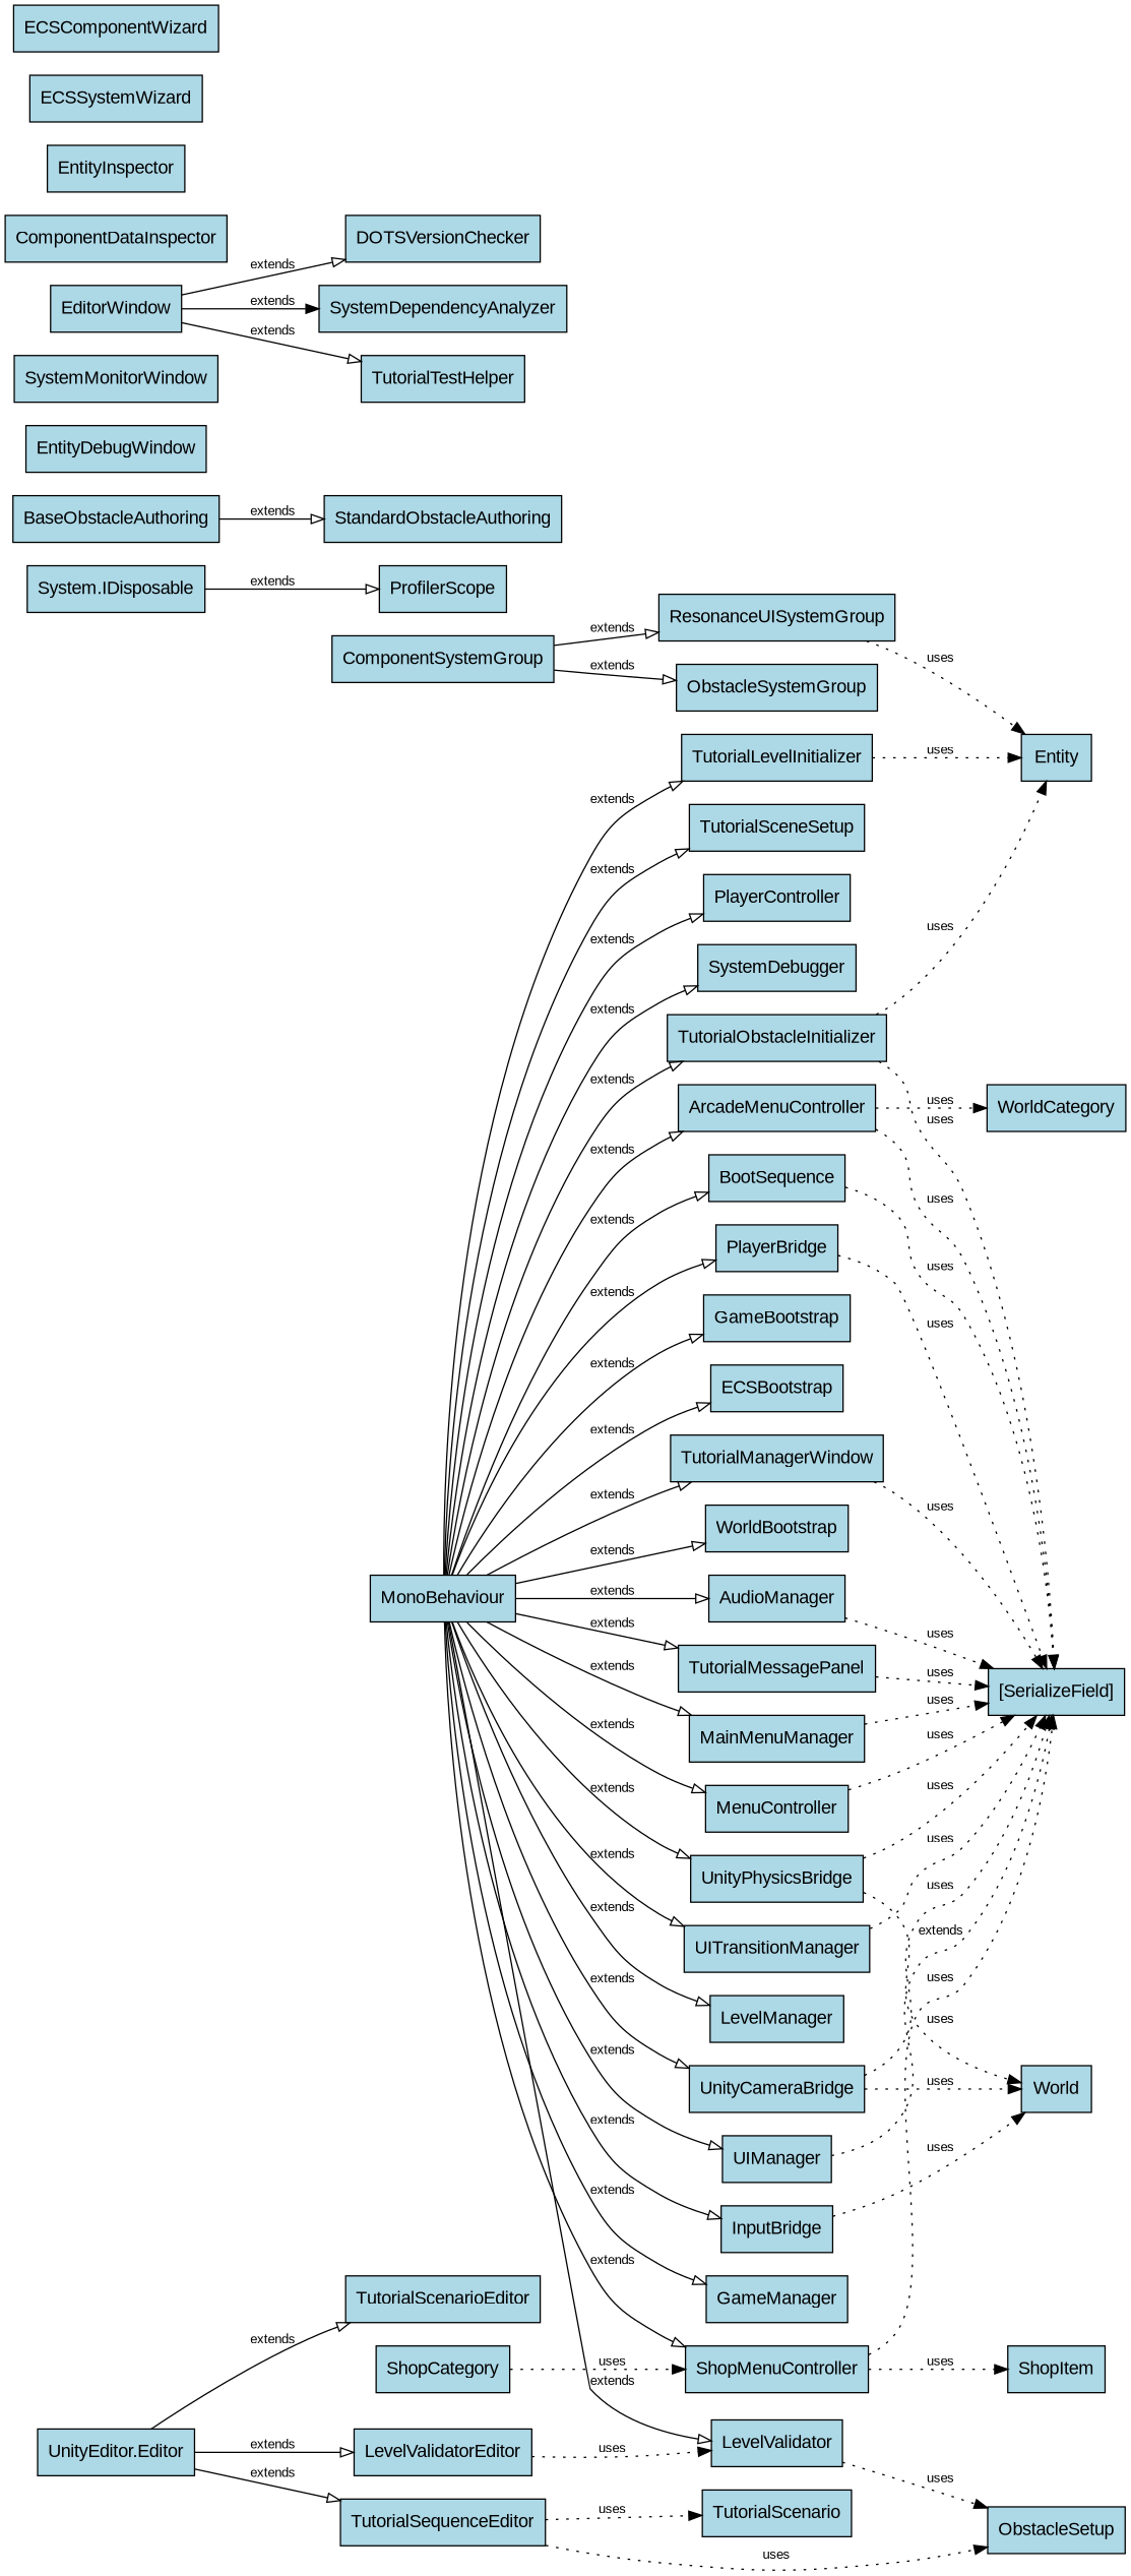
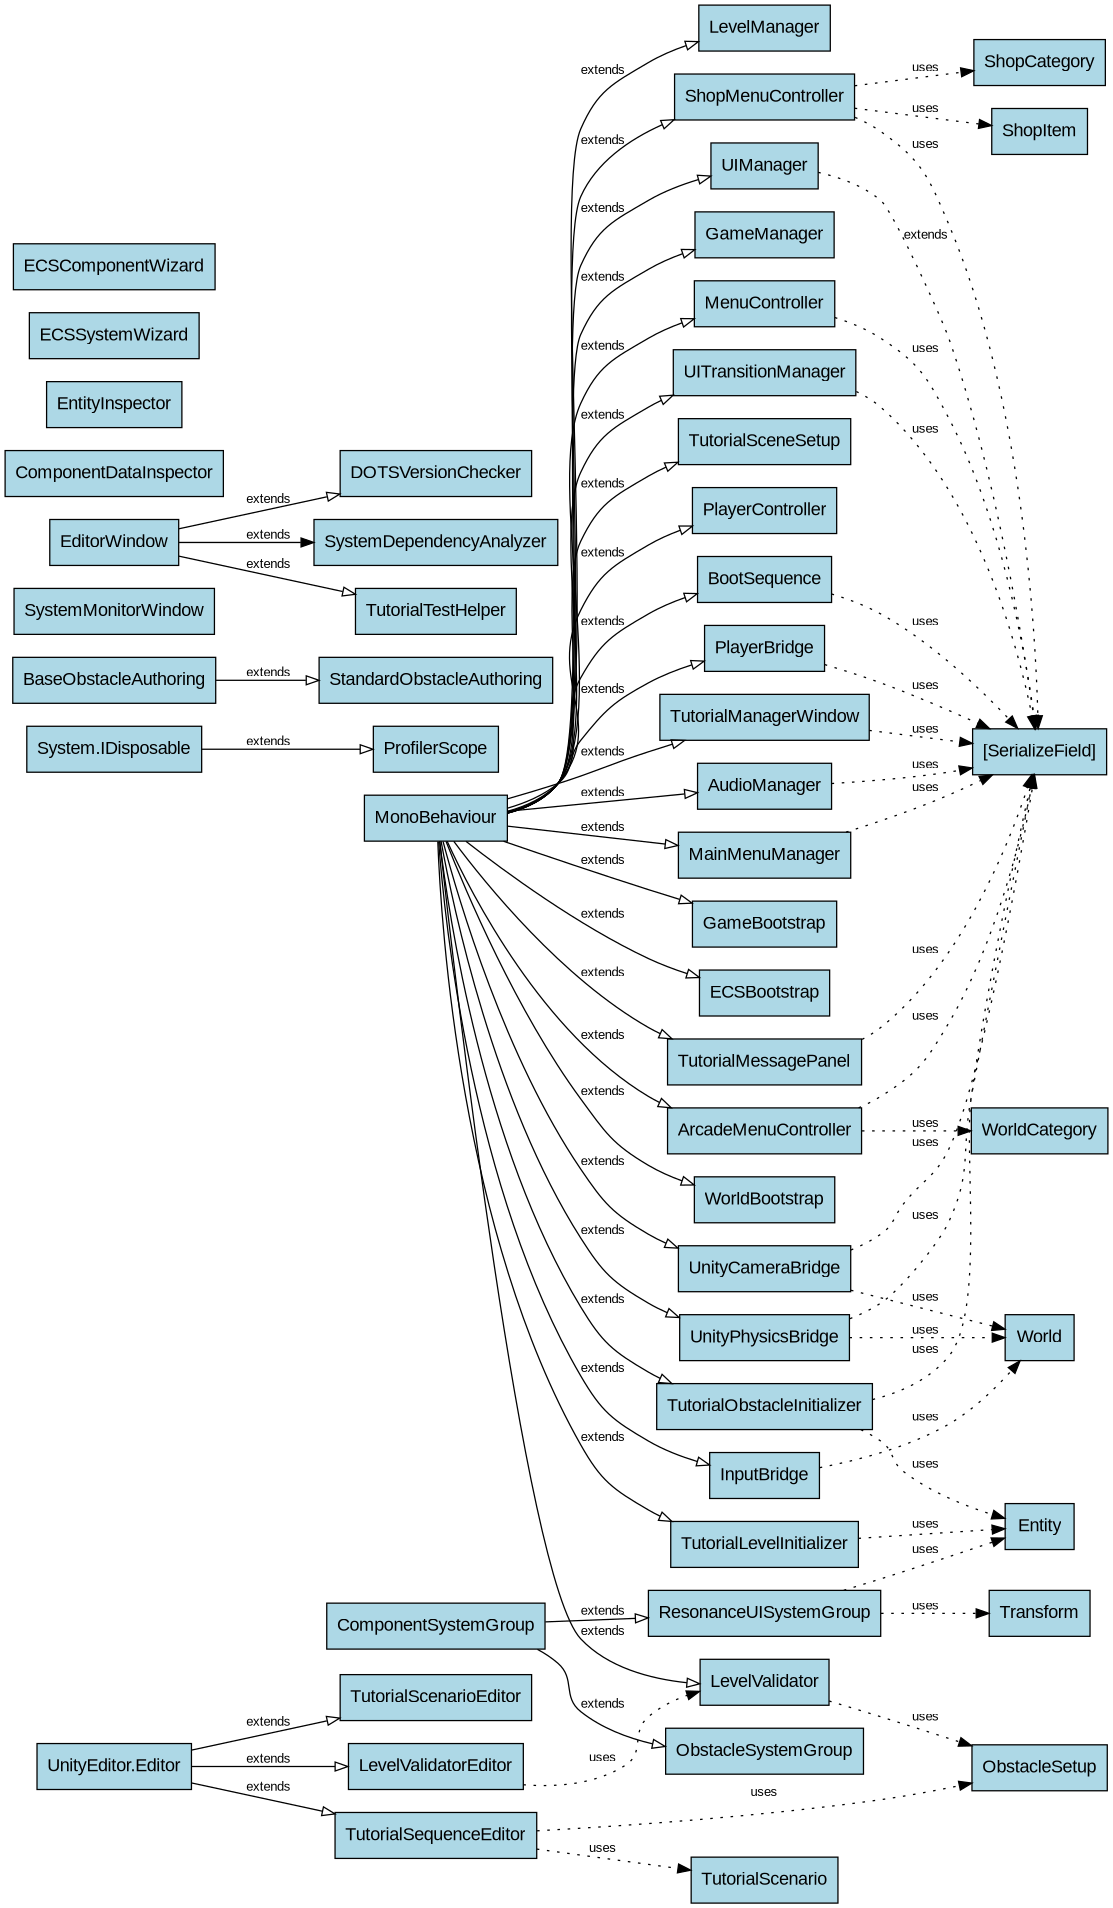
  digraph {
    rankdir=LR
    node [fillcolor=lightblue fontname=Arial shape=box style=filled]
    edge [fontname=Arial fontsize=10 style=solid arrowhead=empty]
    ShopMenuController
    ShopCategory
    ShopItem
    "[SerializeField]"
    MonoBehaviour
    TutorialMessagePanel
    ArcadeMenuController
    MenuController
    UITransitionManager
    GameBootstrap
    ECSBootstrap
    TutorialObstacleInitializer
    WorldBootstrap
    BootSequence
    UnityCameraBridge
    UnityPhysicsBridge
    InputBridge
    PlayerBridge
    LevelManager
    AudioManager
    MainMenuManager
    UIManager
    GameManager
    TutorialManagerWindow
    TutorialLevelInitializer
    TutorialSceneSetup
    LevelValidator
    PlayerController
-   SystemDebugger
    WorldCategory
    Entity
    World
    ObstacleSetup
    "System.IDisposable"
    ProfilerScope
    ResonanceUISystemGroup
+   Transform
    ComponentSystemGroup
    ObstacleSystemGroup
    BaseObstacleAuthoring
    StandardObstacleAuthoring
    "UnityEditor.Editor"
    TutorialScenarioEditor
    TutorialSequenceEditor
    LevelValidatorEditor
    TutorialScenario
-   EntityDebugWindow
    SystemMonitorWindow
    EditorWindow
    DOTSVersionChecker
    SystemDependencyAnalyzer
    TutorialTestHelper
    ComponentDataInspector
    EntityInspector
    ECSSystemWizard
    ECSComponentWizard
-   ShopCategory -> ShopMenuController [label=uses style=dotted arrowhead=""]
+   ShopMenuController -> ShopCategory [label=uses style=dotted arrowhead=""]
    ShopMenuController -> ShopItem [label=uses style=dotted arrowhead=""]
    ShopMenuController -> "[SerializeField]" [label=uses style=dotted arrowhead=""]
    MonoBehaviour -> ShopMenuController [label=extends]
    MonoBehaviour -> TutorialMessagePanel [label=extends]
    MonoBehaviour -> ArcadeMenuController [label=extends]
    MonoBehaviour -> MenuController [label=extends]
    MonoBehaviour -> UITransitionManager [label=extends]
    MonoBehaviour -> GameBootstrap [label=extends]
    MonoBehaviour -> ECSBootstrap [label=extends]
    MonoBehaviour -> TutorialObstacleInitializer [label=extends]
    MonoBehaviour -> WorldBootstrap [label=extends]
    MonoBehaviour -> BootSequence [label=extends]
    MonoBehaviour -> UnityCameraBridge [label=extends]
    MonoBehaviour -> UnityPhysicsBridge [label=extends]
    MonoBehaviour -> InputBridge [label=extends]
    MonoBehaviour -> PlayerBridge [label=extends]
    MonoBehaviour -> LevelManager [label=extends]
    MonoBehaviour -> AudioManager [label=extends]
    MonoBehaviour -> MainMenuManager [label=extends]
    MonoBehaviour -> UIManager [label=extends]
    MonoBehaviour -> GameManager [label=extends]
    MonoBehaviour -> TutorialManagerWindow [label=extends]
    MonoBehaviour -> TutorialLevelInitializer [label=extends]
    MonoBehaviour -> TutorialSceneSetup [label=extends]
    MonoBehaviour -> LevelValidator [label=extends]
    MonoBehaviour -> PlayerController [label=extends]
-   MonoBehaviour -> SystemDebugger [label=extends]
    TutorialMessagePanel -> "[SerializeField]" [label=uses style=dotted arrowhead=""]
    ArcadeMenuController -> "[SerializeField]" [label=uses style=dotted arrowhead=""]
    ArcadeMenuController -> WorldCategory [label=uses style=dotted arrowhead=""]
    MenuController -> "[SerializeField]" [label=uses style=dotted arrowhead=""]
    UITransitionManager -> "[SerializeField]" [label=uses style=dotted arrowhead=""]
    TutorialObstacleInitializer -> "[SerializeField]" [label=uses style=dotted arrowhead=""]
    TutorialObstacleInitializer -> Entity [label=uses style=dotted arrowhead=""]
    BootSequence -> "[SerializeField]" [label=uses style=dotted arrowhead=""]
    UnityCameraBridge -> "[SerializeField]" [label=uses style=dotted arrowhead=""]
    UnityCameraBridge -> World [label=uses style=dotted arrowhead=""]
    UnityPhysicsBridge -> "[SerializeField]" [label=uses style=dotted arrowhead=""]
    UnityPhysicsBridge -> World [label=uses style=dotted arrowhead=""]
    InputBridge -> World [label=uses style=dotted arrowhead=""]
    PlayerBridge -> "[SerializeField]" [label=uses style=dotted arrowhead=""]
    AudioManager -> "[SerializeField]" [label=uses style=dotted arrowhead=""]
    MainMenuManager -> "[SerializeField]" [label=uses style=dotted arrowhead=""]
    UIManager -> "[SerializeField]" [label=extends style=dotted arrowhead=""]
    TutorialManagerWindow -> "[SerializeField]" [label=uses style=dotted arrowhead=""]
    TutorialLevelInitializer -> Entity [label=uses style=dotted arrowhead=""]
    LevelValidator -> ObstacleSetup [label=uses style=dotted arrowhead=""]
    "System.IDisposable" -> ProfilerScope [label=extends]
    ResonanceUISystemGroup -> Entity [label=uses style=dotted arrowhead=""]
+   ResonanceUISystemGroup -> Transform [label=uses style=dotted arrowhead=""]
    ComponentSystemGroup -> ResonanceUISystemGroup [label=extends]
    ComponentSystemGroup -> ObstacleSystemGroup [label=extends]
    BaseObstacleAuthoring -> StandardObstacleAuthoring [label=extends]
    "UnityEditor.Editor" -> TutorialScenarioEditor [label=extends]
    "UnityEditor.Editor" -> TutorialSequenceEditor [label=extends]
    "UnityEditor.Editor" -> LevelValidatorEditor [label=extends]
    TutorialSequenceEditor -> ObstacleSetup [label=uses style=dotted arrowhead=""]
    TutorialSequenceEditor -> TutorialScenario [label=uses style=dotted arrowhead=""]
    LevelValidatorEditor -> LevelValidator [label=uses style=dotted arrowhead=""]
    EditorWindow -> DOTSVersionChecker [label=extends]
    EditorWindow -> SystemDependencyAnalyzer [arrowhead=normal label=extends]
    EditorWindow -> TutorialTestHelper [label=extends]
  }
